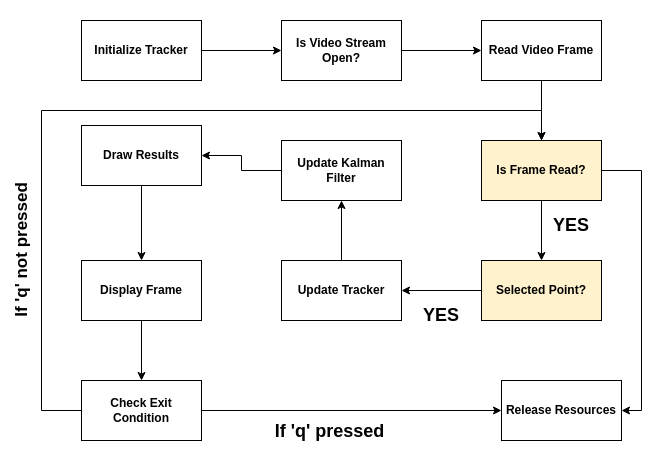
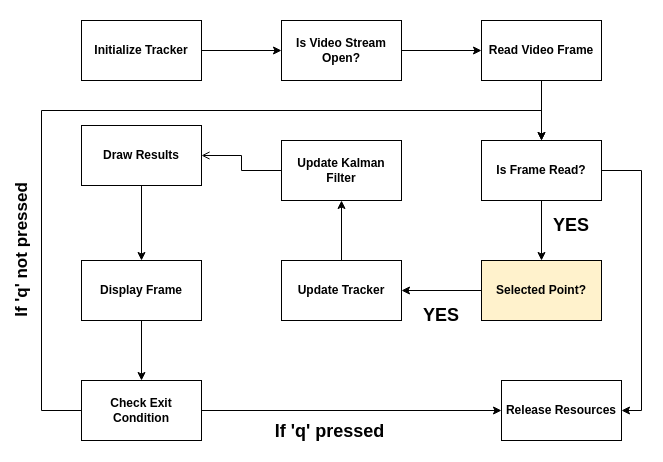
  <mxCell id="0" />
  <mxCell id="1" parent="0" />
  <mxCell id="2" value="" style="edgeStyle=orthogonalEdgeStyle;rounded=0;orthogonalLoop=1;jettySize=auto;html=1;" edge="1" parent="1" source="3" target="5"><mxGeometry relative="1" as="geometry" /></mxCell>
  <mxCell id="3" value="Initialize Tracker" style="rounded=0;whiteSpace=wrap;html=1;fontStyle=1" vertex="1" parent="1"><mxGeometry x="81" y="20" width="120" height="60" as="geometry" /></mxCell>
  <mxCell id="4" value="" style="edgeStyle=orthogonalEdgeStyle;rounded=0;orthogonalLoop=1;jettySize=auto;html=1;" edge="1" parent="1" source="5" target="7"><mxGeometry relative="1" as="geometry" /></mxCell>
  <mxCell id="5" value="Is Video Stream Open?" style="rounded=0;whiteSpace=wrap;html=1;fontStyle=1" vertex="1" parent="1"><mxGeometry x="281" y="20" width="120" height="60" as="geometry" /></mxCell>
  <mxCell id="6" value="" style="edgeStyle=orthogonalEdgeStyle;rounded=0;orthogonalLoop=1;jettySize=auto;html=1;" edge="1" parent="1" source="7" target="10"><mxGeometry relative="1" as="geometry" /></mxCell>
  <mxCell id="7" value="Read Video Frame" style="rounded=0;whiteSpace=wrap;html=1;fontStyle=1" vertex="1" parent="1"><mxGeometry x="481" y="20" width="120" height="60" as="geometry" /></mxCell>
  <mxCell id="8" value="" style="edgeStyle=orthogonalEdgeStyle;rounded=0;orthogonalLoop=1;jettySize=auto;html=1;" edge="1" parent="1" source="10" target="12"><mxGeometry relative="1" as="geometry" /></mxCell>
  <mxCell id="9" style="edgeStyle=orthogonalEdgeStyle;rounded=0;orthogonalLoop=1;jettySize=auto;html=1;entryX=1;entryY=0.5;entryDx=0;entryDy=0;" edge="1" parent="1" source="10" target="25"><mxGeometry relative="1" as="geometry"><Array as="points"><mxPoint x="641" y="170" /><mxPoint x="641" y="410" /></Array></mxGeometry></mxCell>
- <mxCell id="10" value="Is Frame Read?" style="rounded=0;whiteSpace=wrap;html=1;fontStyle=1;fillColor=#fff2cc;" vertex="1" parent="1"><mxGeometry x="481" y="140" width="120" height="60" as="geometry" /></mxCell>
+ <mxCell id="10" value="Is Frame Read?" style="rounded=0;whiteSpace=wrap;html=1;fontStyle=1" vertex="1" parent="1"><mxGeometry x="481" y="140" width="120" height="60" as="geometry" /></mxCell>
  <mxCell id="11" value="" style="edgeStyle=orthogonalEdgeStyle;rounded=0;orthogonalLoop=1;jettySize=auto;html=1;" edge="1" parent="1" source="12" target="14"><mxGeometry relative="1" as="geometry" /></mxCell>
  <mxCell id="12" value="Selected Point?" style="rounded=0;whiteSpace=wrap;html=1;fontStyle=1;fillColor=#fff2cc;" vertex="1" parent="1"><mxGeometry x="481" y="260" width="120" height="60" as="geometry" /></mxCell>
  <mxCell id="13" value="" style="edgeStyle=orthogonalEdgeStyle;rounded=0;orthogonalLoop=1;jettySize=auto;html=1;" edge="1" parent="1" source="14" target="16"><mxGeometry relative="1" as="geometry" /></mxCell>
  <mxCell id="14" value="Update Tracker" style="rounded=0;whiteSpace=wrap;html=1;fontStyle=1" vertex="1" parent="1"><mxGeometry x="281" y="260" width="120" height="60" as="geometry" /></mxCell>
- <mxCell id="15" value="" style="edgeStyle=orthogonalEdgeStyle;rounded=0;orthogonalLoop=1;jettySize=auto;html=1;" edge="1" parent="1" source="16" target="18"><mxGeometry relative="1" as="geometry" /></mxCell>
+ <mxCell id="15" value="" style="edgeStyle=orthogonalEdgeStyle;rounded=0;orthogonalLoop=1;jettySize=auto;html=1;endArrow=open;" edge="1" parent="1" source="16" target="18"><mxGeometry relative="1" as="geometry" /></mxCell>
  <mxCell id="16" value="Update Kalman Filter" style="rounded=0;whiteSpace=wrap;html=1;fontStyle=1" vertex="1" parent="1"><mxGeometry x="281" y="140" width="120" height="60" as="geometry" /></mxCell>
  <mxCell id="17" value="" style="edgeStyle=orthogonalEdgeStyle;rounded=0;orthogonalLoop=1;jettySize=auto;html=1;" edge="1" parent="1" source="18" target="20"><mxGeometry relative="1" as="geometry" /></mxCell>
  <mxCell id="18" value="Draw Results" style="rounded=0;whiteSpace=wrap;html=1;fontStyle=1" vertex="1" parent="1"><mxGeometry x="81" y="125" width="120" height="60" as="geometry" /></mxCell>
  <mxCell id="19" value="" style="edgeStyle=orthogonalEdgeStyle;rounded=0;orthogonalLoop=1;jettySize=auto;html=1;" edge="1" parent="1" source="20" target="24"><mxGeometry relative="1" as="geometry" /></mxCell>
  <mxCell id="20" value="Display Frame" style="rounded=0;whiteSpace=wrap;html=1;fontStyle=1" vertex="1" parent="1"><mxGeometry x="81" y="260" width="120" height="60" as="geometry" /></mxCell>
  <mxCell id="21" value="" style="edgeStyle=orthogonalEdgeStyle;rounded=0;orthogonalLoop=1;jettySize=auto;html=1;" edge="1" parent="1" source="24" target="25"><mxGeometry relative="1" as="geometry" /></mxCell>
  <mxCell id="22" value="If 'q' pressed" style="edgeLabel;html=1;align=center;verticalAlign=middle;resizable=0;points=[];fontStyle=1;fontSize=18;" vertex="1" connectable="0" parent="21"><mxGeometry x="-0.208" y="-6" relative="1" as="geometry"><mxPoint x="8" y="14" as="offset" /></mxGeometry></mxCell>
  <mxCell id="23" style="edgeStyle=orthogonalEdgeStyle;rounded=0;orthogonalLoop=1;jettySize=auto;html=1;entryX=0.5;entryY=0;entryDx=0;entryDy=0;" edge="1" parent="1" source="24" target="10"><mxGeometry relative="1" as="geometry"><Array as="points"><mxPoint x="41" y="410" /><mxPoint x="41" y="110" /><mxPoint x="541" y="110" /></Array></mxGeometry></mxCell>
  <mxCell id="24" value="Check Exit Condition" style="rounded=0;whiteSpace=wrap;html=1;fontStyle=1" vertex="1" parent="1"><mxGeometry x="81" y="380" width="120" height="60" as="geometry" /></mxCell>
  <mxCell id="25" value="&lt;div&gt;&lt;br&gt;&lt;/div&gt;Release Resources&lt;div&gt;&lt;br/&gt;&lt;/div&gt;" style="rounded=0;whiteSpace=wrap;html=1;fontStyle=1" vertex="1" parent="1"><mxGeometry x="501" y="380" width="120" height="60" as="geometry" /></mxCell>
  <mxCell id="26" value="&lt;b style=&quot;font-size: 18px;&quot;&gt;YES&lt;/b&gt;" style="text;html=1;align=center;verticalAlign=middle;whiteSpace=wrap;rounded=0;fontSize=18;" vertex="1" parent="1"><mxGeometry x="541" y="210" width="60" height="30" as="geometry" /></mxCell>
  <mxCell id="27" value="&lt;b style=&quot;font-size: 18px;&quot;&gt;YES&lt;/b&gt;" style="text;html=1;align=center;verticalAlign=middle;whiteSpace=wrap;rounded=0;fontSize=18;" vertex="1" parent="1"><mxGeometry x="411" y="300" width="60" height="30" as="geometry" /></mxCell>
  <mxCell id="28" value="If 'q' not pressed" style="edgeLabel;html=1;align=center;verticalAlign=middle;resizable=0;points=[];fontStyle=1;rotation=-90;fontSize=17;" vertex="1" connectable="0" parent="1"><mxGeometry x="20.999" y="250" as="geometry" /></mxCell>
